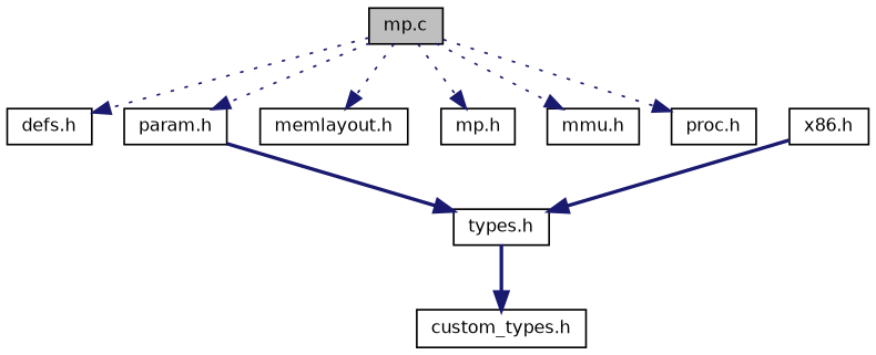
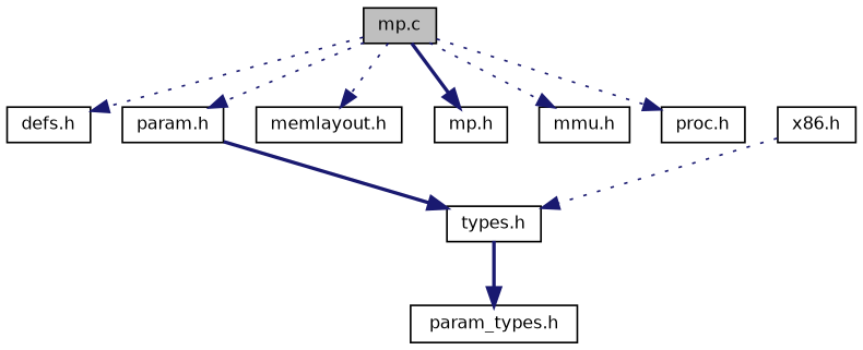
  digraph {
    node [color=black fillcolor=white fontname=Helvetica fontsize=10 shape=record style=filled]
    edge [color=midnightblue fontname=Helvetica fontsize=10 labelfontname=Helvetica labelfontsize=10 style=dotted]
    n1 [fillcolor=grey75 fontcolor=black height=0.2 label="mp.c" width=0.4]
    n2 [height=0.2 label="defs.h" width=0.4]
    n3 [height=0.2 label="param.h" width=0.4]
    n4 [height=0.2 label="memlayout.h" width=0.4]
    n5 [height=0.2 label="mp.h" width=0.4]
    n6 [height=0.2 label="mmu.h" width=0.4]
    n7 [height=0.2 label="proc.h" width=0.4]
    n8 [height=0.2 label="types.h" width=0.4]
-   n9 [height=0.2 label="custom_types.h" width=0.4]
+   n9 [height=0.2 label="param_types.h" width=0.4]
    n10 [height=0.2 label="x86.h" width=0.4]
    n1 -> n2
    n1 -> n3
    n1 -> n4
-   n1 -> n5
+   n1 -> n5 [style=bold]
    n1 -> n6
    n1 -> n7
    n3 -> n8 [style=bold]
    n8 -> n9 [style=bold]
-   n10 -> n8 [style=bold]
+   n10 -> n8
  }
